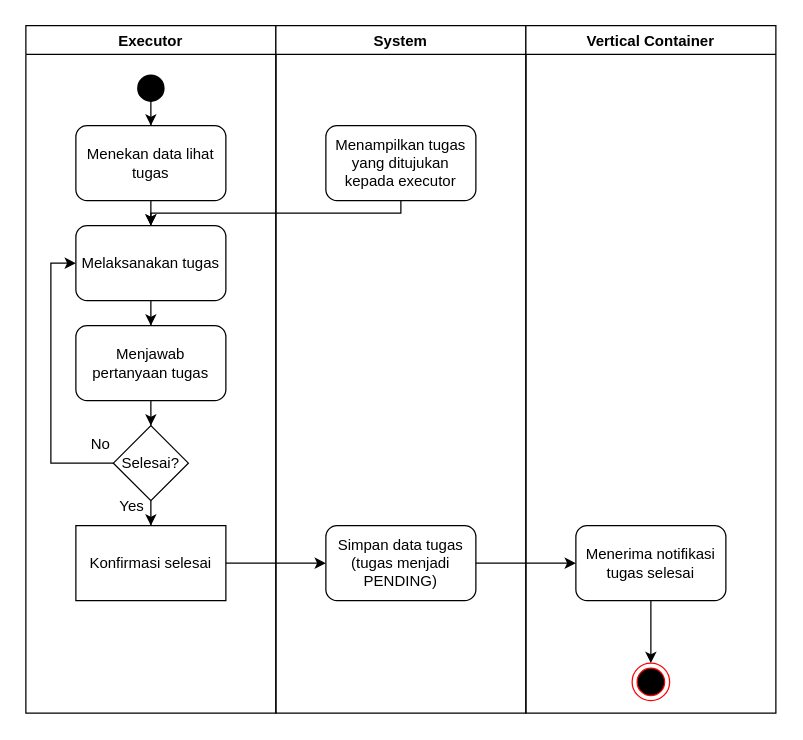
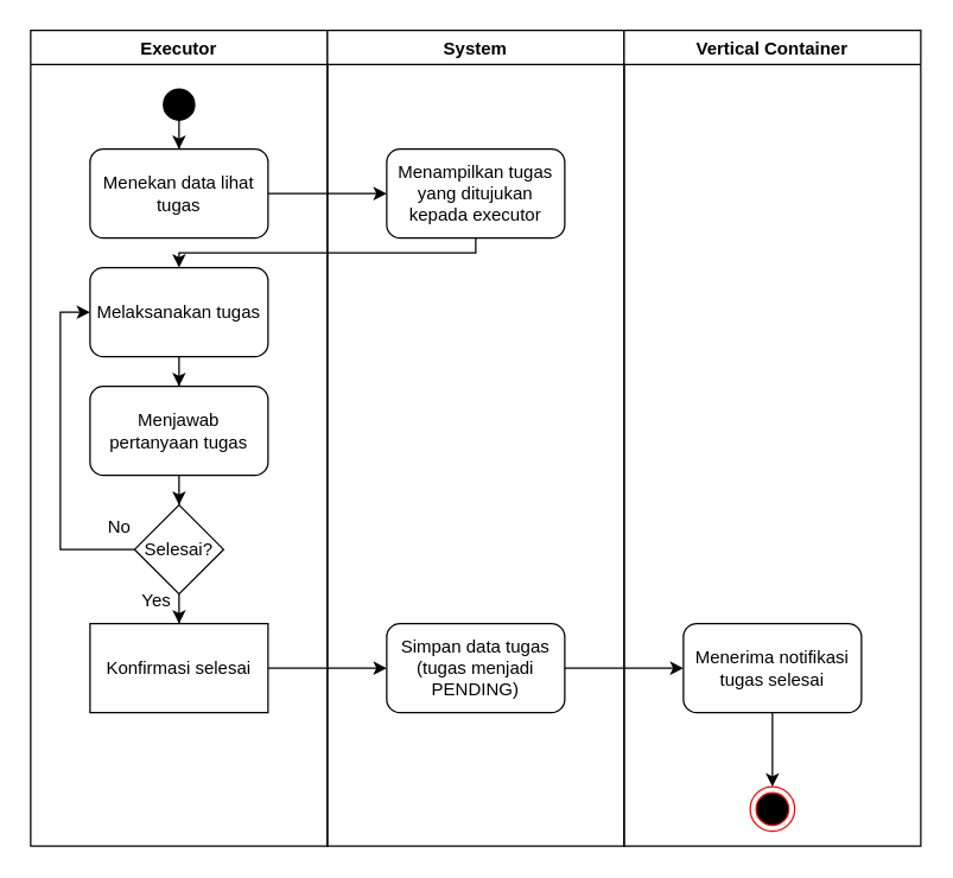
  <mxCell id="0" />
  <mxCell id="1" parent="0" />
  <mxCell id="2" value="Executor" style="swimlane;" parent="1" vertex="1"><mxGeometry x="20" y="20" width="200" height="550" as="geometry" /></mxCell>
  <mxCell id="3" style="edgeStyle=orthogonalEdgeStyle;rounded=0;orthogonalLoop=1;jettySize=auto;html=1;" parent="2" source="4" target="5" edge="1"><mxGeometry relative="1" as="geometry" /></mxCell>
  <mxCell id="4" value="" style="strokeWidth=2;html=1;shape=mxgraph.flowchart.start_2;whiteSpace=wrap;fillColor=#000000;container=0;" parent="2" vertex="1"><mxGeometry x="90" y="40" width="20" height="20" as="geometry" /></mxCell>
  <mxCell id="5" value="Menekan data lihat tugas" style="rounded=1;whiteSpace=wrap;html=1;" parent="2" vertex="1"><mxGeometry x="40" y="80" width="120" height="60" as="geometry" /></mxCell>
  <mxCell id="6" style="edgeStyle=orthogonalEdgeStyle;rounded=0;orthogonalLoop=1;jettySize=auto;html=1;entryX=0.5;entryY=0;entryDx=0;entryDy=0;" parent="2" source="7" target="9" edge="1"><mxGeometry relative="1" as="geometry" /></mxCell>
  <mxCell id="7" value="Melaksanakan tugas" style="whiteSpace=wrap;html=1;rounded=1;" parent="2" vertex="1"><mxGeometry x="40" y="160" width="120" height="60" as="geometry" /></mxCell>
  <mxCell id="8" style="edgeStyle=orthogonalEdgeStyle;rounded=0;orthogonalLoop=1;jettySize=auto;html=1;entryX=0.5;entryY=0;entryDx=0;entryDy=0;" parent="2" source="9" target="12" edge="1"><mxGeometry relative="1" as="geometry" /></mxCell>
  <mxCell id="9" value="Menjawab pertanyaan tugas" style="whiteSpace=wrap;html=1;rounded=1;" parent="2" vertex="1"><mxGeometry x="40" y="240" width="120" height="60" as="geometry" /></mxCell>
  <mxCell id="10" style="edgeStyle=orthogonalEdgeStyle;rounded=0;orthogonalLoop=1;jettySize=auto;html=1;entryX=0;entryY=0.5;entryDx=0;entryDy=0;" parent="2" source="12" target="7" edge="1"><mxGeometry relative="1" as="geometry"><Array as="points"><mxPoint x="20" y="350" /><mxPoint x="20" y="190" /></Array></mxGeometry></mxCell>
  <mxCell id="11" value="" style="edgeStyle=orthogonalEdgeStyle;rounded=0;orthogonalLoop=1;jettySize=auto;html=1;" parent="2" source="12" target="14" edge="1"><mxGeometry relative="1" as="geometry" /></mxCell>
  <mxCell id="12" value="Selesai?" style="rhombus;whiteSpace=wrap;html=1;" parent="2" vertex="1"><mxGeometry x="70" y="320" width="60" height="60" as="geometry" /></mxCell>
  <mxCell id="13" value="No" style="text;html=1;strokeColor=none;fillColor=none;align=center;verticalAlign=middle;whiteSpace=wrap;rounded=0;" parent="2" vertex="1"><mxGeometry x="30" y="320" width="60" height="30" as="geometry" /></mxCell>
  <mxCell id="14" value="Konfirmasi selesai" style="whiteSpace=wrap;html=1;rounded=0;" parent="2" vertex="1"><mxGeometry x="40" y="400" width="120" height="60" as="geometry" /></mxCell>
  <mxCell id="15" value="Yes" style="text;html=1;strokeColor=none;fillColor=none;align=center;verticalAlign=middle;whiteSpace=wrap;rounded=0;" parent="2" vertex="1"><mxGeometry x="55" y="370" width="60" height="30" as="geometry" /></mxCell>
  <mxCell id="16" value="System" style="swimlane;" parent="1" vertex="1"><mxGeometry x="220" y="20" width="200" height="550" as="geometry" /></mxCell>
  <mxCell id="17" value="Menampilkan tugas yang ditujukan kepada executor" style="whiteSpace=wrap;html=1;rounded=1;" parent="16" vertex="1"><mxGeometry x="40" y="80" width="120" height="60" as="geometry" /></mxCell>
  <mxCell id="18" value="Simpan data tugas (tugas menjadi PENDING)" style="whiteSpace=wrap;html=1;rounded=1;" parent="16" vertex="1"><mxGeometry x="40" y="400" width="120" height="60" as="geometry" /></mxCell>
- <mxCell id="19" value="" style="edgeStyle=orthogonalEdgeStyle;rounded=0;orthogonalLoop=1;jettySize=auto;html=1;" parent="1" source="5" target="7" edge="1"><mxGeometry relative="1" as="geometry" /></mxCell>
+ <mxCell id="19" value="" style="edgeStyle=orthogonalEdgeStyle;rounded=0;orthogonalLoop=1;jettySize=auto;html=1;" parent="1" source="5" target="17" edge="1"><mxGeometry relative="1" as="geometry" /></mxCell>
  <mxCell id="20" value="" style="edgeStyle=orthogonalEdgeStyle;rounded=0;orthogonalLoop=1;jettySize=auto;html=1;" parent="1" source="17" target="7" edge="1"><mxGeometry relative="1" as="geometry"><Array as="points"><mxPoint x="320" y="170" /><mxPoint x="120" y="170" /></Array></mxGeometry></mxCell>
  <mxCell id="21" value="" style="edgeStyle=orthogonalEdgeStyle;rounded=0;orthogonalLoop=1;jettySize=auto;html=1;" parent="1" source="14" target="18" edge="1"><mxGeometry relative="1" as="geometry" /></mxCell>
  <mxCell id="22" value="Vertical Container" style="swimlane;" parent="1" vertex="1"><mxGeometry x="420" y="20" width="200" height="550" as="geometry" /></mxCell>
  <mxCell id="23" value="" style="ellipse;html=1;shape=endState;fillColor=#000000;strokeColor=#ff0000;" parent="22" vertex="1"><mxGeometry x="85" y="510" width="30" height="30" as="geometry" /></mxCell>
  <mxCell id="24" style="edgeStyle=orthogonalEdgeStyle;rounded=0;orthogonalLoop=1;jettySize=auto;html=1;entryX=0.5;entryY=0;entryDx=0;entryDy=0;" parent="22" source="25" target="23" edge="1"><mxGeometry relative="1" as="geometry" /></mxCell>
  <mxCell id="25" value="Menerima notifikasi tugas selesai" style="whiteSpace=wrap;html=1;rounded=1;" parent="22" vertex="1"><mxGeometry x="40" y="400" width="120" height="60" as="geometry" /></mxCell>
  <mxCell id="26" value="" style="edgeStyle=orthogonalEdgeStyle;rounded=0;orthogonalLoop=1;jettySize=auto;html=1;" parent="1" source="18" target="25" edge="1"><mxGeometry relative="1" as="geometry" /></mxCell>
